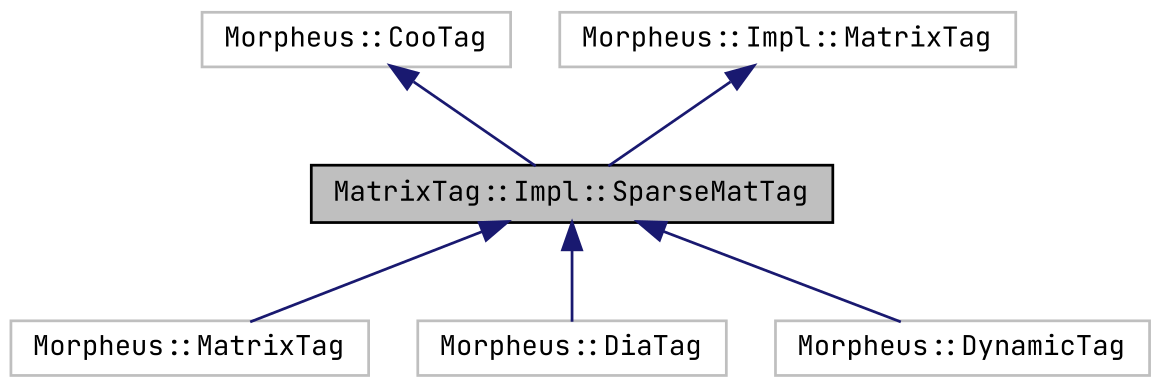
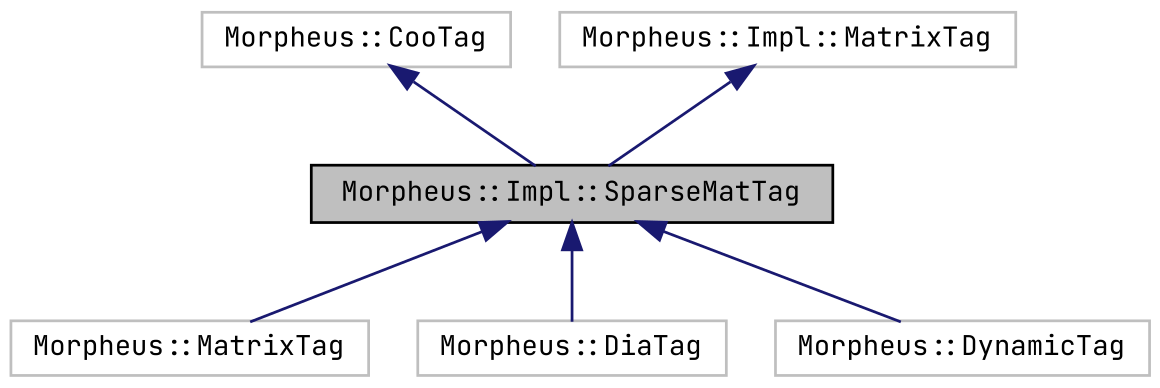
  digraph {
    fontname="JetBrains Mono"
    node [color=grey75 fillcolor=white fontname="JetBrains Mono" fontsize=10 shape=record style=filled]
    edge [color=midnightblue dir=back fontname="JetBrains Mono" fontsize=10 labelfontname=Helvetica labelfontsize=10 style=solid]
-   n1 [color=black fillcolor=grey75 fontcolor=black height=0.2 label="MatrixTag::Impl::SparseMatTag" width=0.4]
+   n1 [color=black fillcolor=grey75 fontcolor=black height=0.2 label="Morpheus::Impl::SparseMatTag" width=0.4]
    n2 [height=0.2 label="Morpheus::MatrixTag" width=0.4]
    n3 [height=0.2 label="Morpheus::DiaTag" width=0.4]
    n4 [height=0.2 label="Morpheus::DynamicTag" width=0.4]
    n5 [height=0.2 label="Morpheus::CooTag" width=0.4]
    n6 [height=0.2 label="Morpheus::Impl::MatrixTag" width=0.4]
    n1 -> n2
    n1 -> n3
    n1 -> n4
    n5 -> n1
    n6 -> n1
  }
